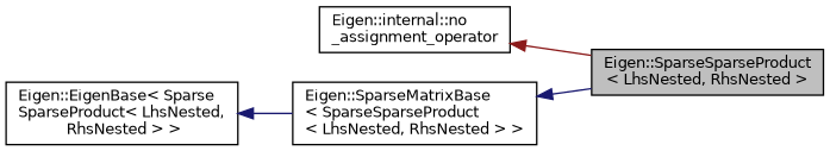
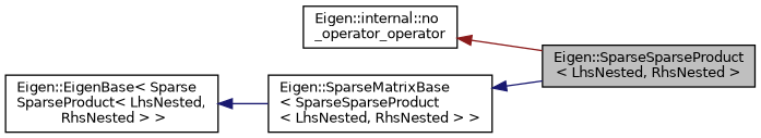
  digraph {
    rankdir=LR
    node [color=black fillcolor=white fontname=Helvetica fontsize=10 shape=record style=filled]
    edge [color=midnightblue dir=back fontname=Helvetica fontsize=10 labelfontname=Helvetica labelfontsize=10 style=solid]
    n1 [fillcolor=grey75 fontcolor=black height=0.2 label="Eigen::SparseSparseProduct\l\< LhsNested, RhsNested \>" width=0.4]
-   n2 [height=0.2 label="Eigen::internal::no\l_assignment_operator" width=0.4]
+   n2 [height=0.2 label="Eigen::internal::no\l_operator_operator" width=0.4]
    n3 [height=0.2 label="Eigen::SparseMatrixBase\l\< SparseSparseProduct\l\< LhsNested, RhsNested \> \>" width=0.4]
    n4 [height=0.2 label="Eigen::EigenBase\< Sparse\lSparseProduct\< LhsNested,\l RhsNested \> \>" width=0.4]
    n2 -> n1 [color=firebrick4]
    n3 -> n1
    n4 -> n3
  }
